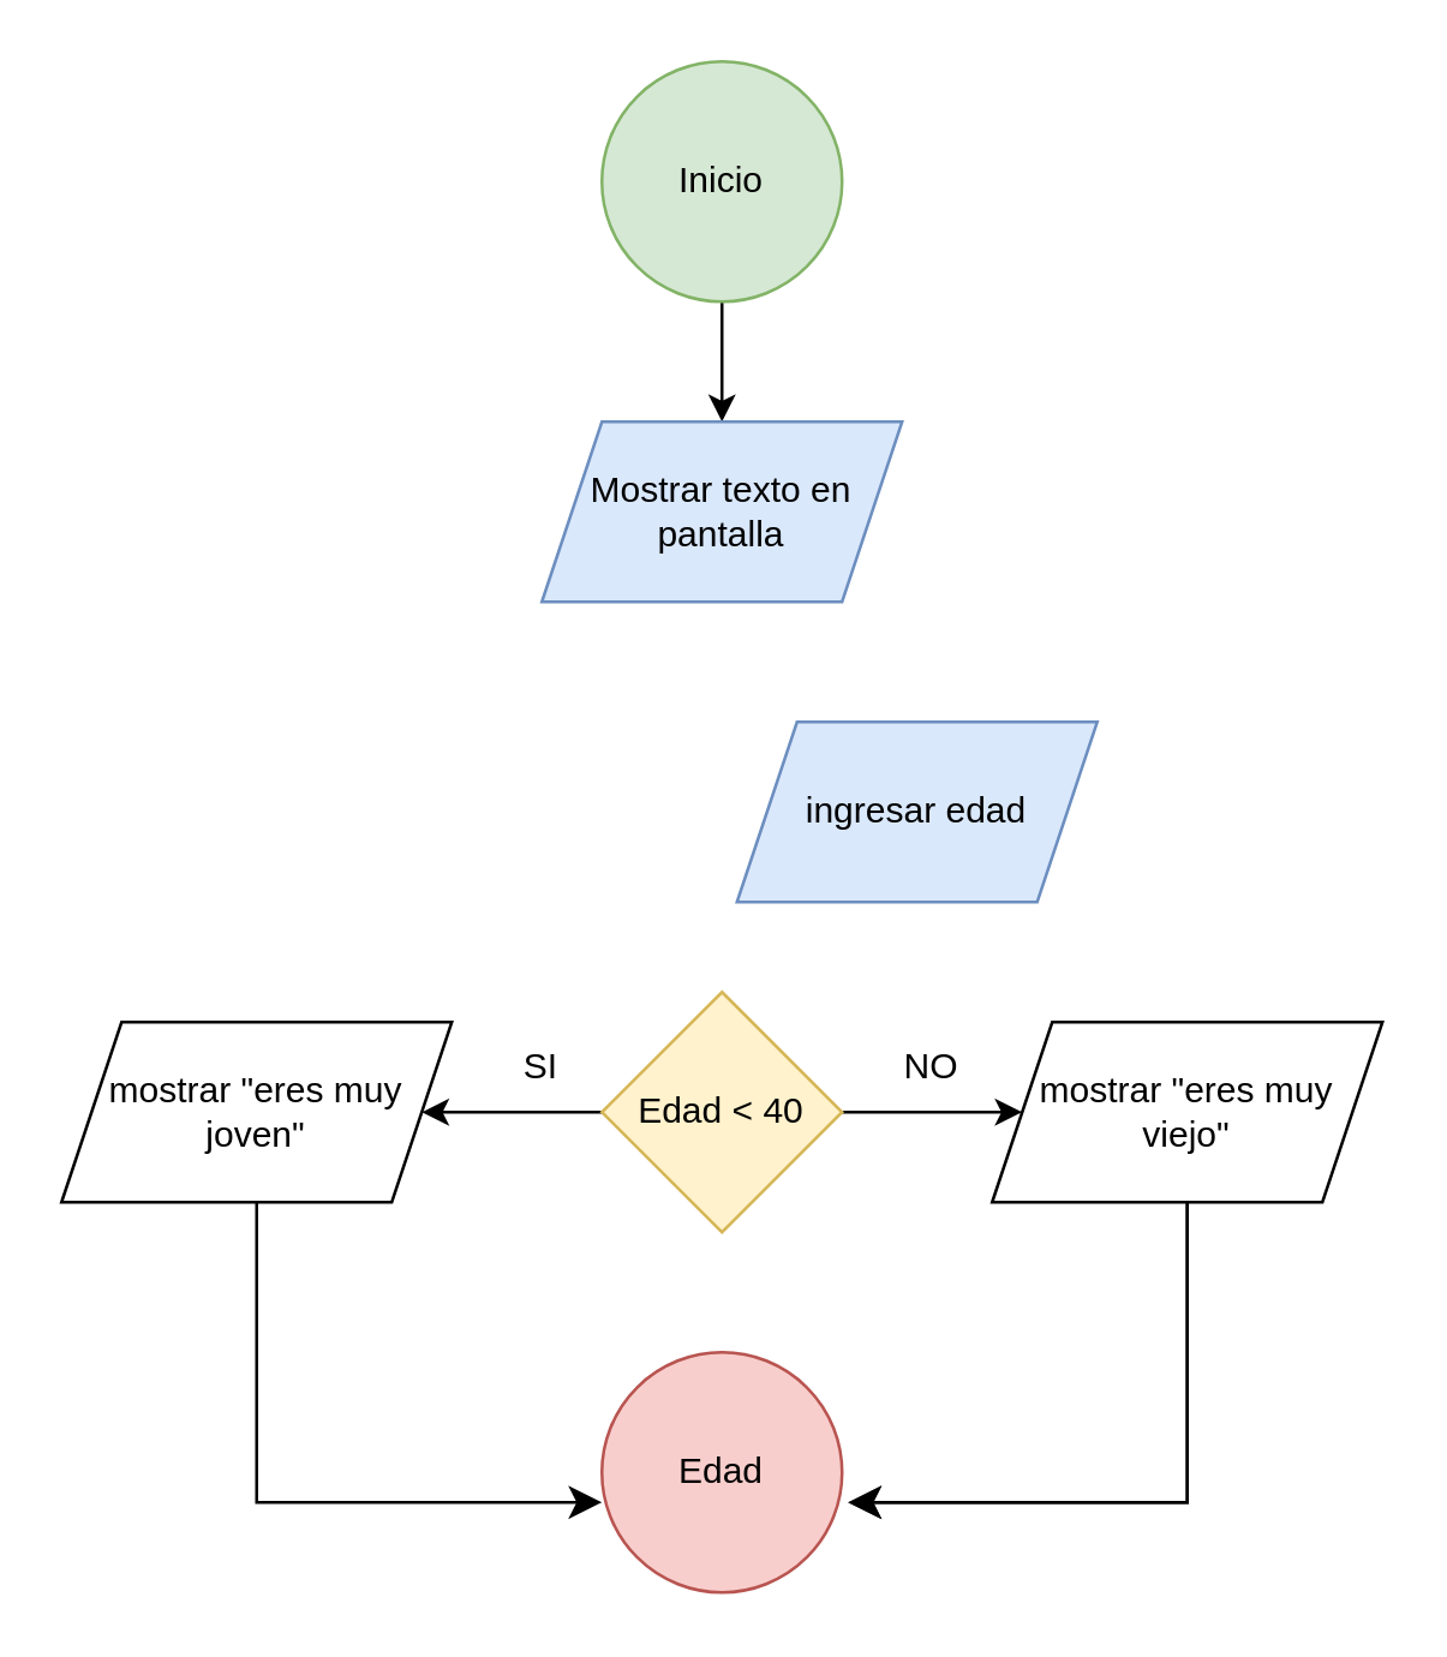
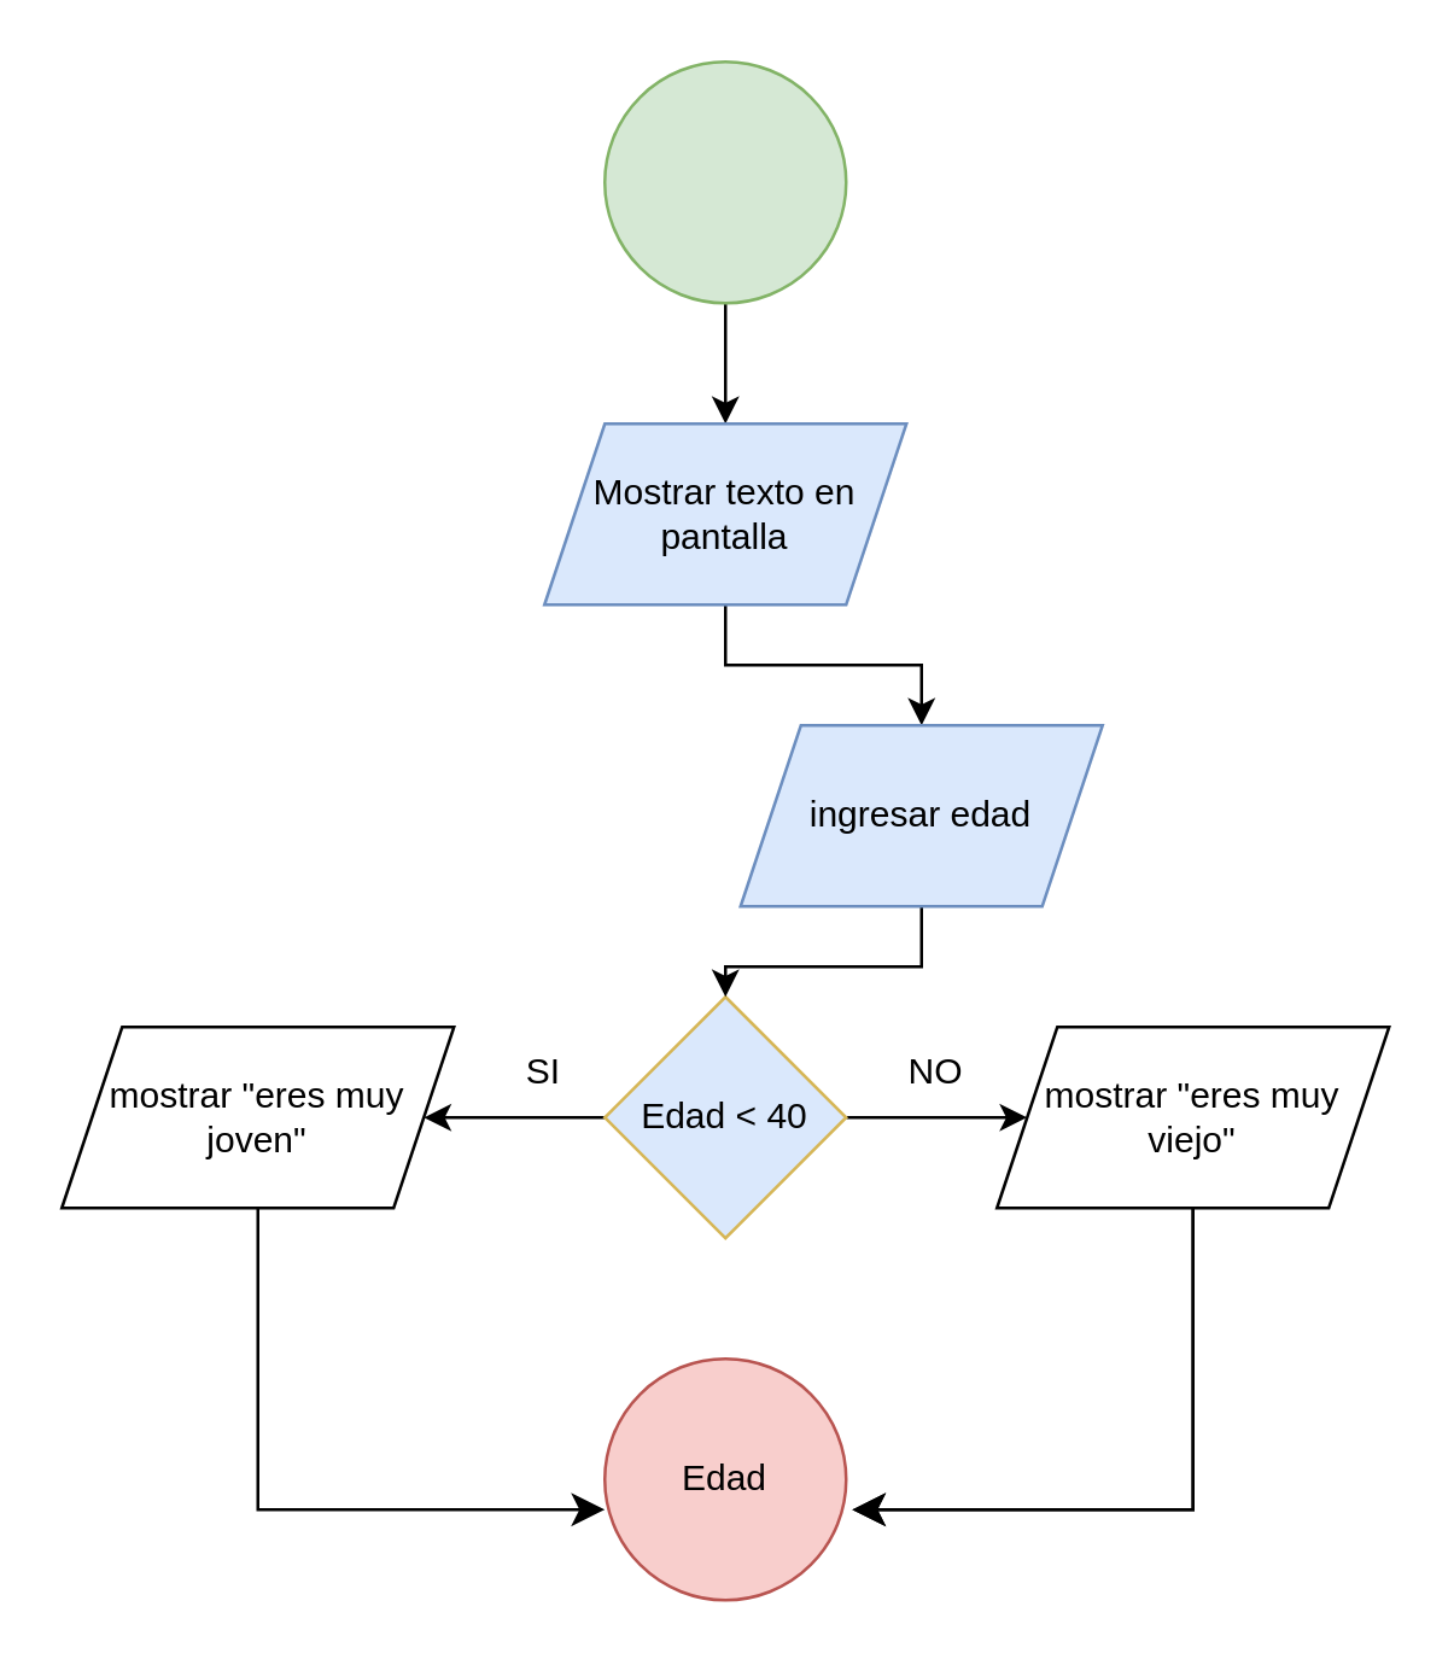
  <mxCell id="0" />
  <mxCell id="1" parent="0" />
  <mxCell id="2" value="" style="edgeStyle=orthogonalEdgeStyle;rounded=0;orthogonalLoop=1;jettySize=auto;html=1;" edge="1" parent="1" source="3" target="6"><mxGeometry relative="1" as="geometry" /></mxCell>
  <mxCell id="3" value="" style="ellipse;whiteSpace=wrap;html=1;aspect=fixed;fillColor=#d5e8d4;strokeColor=#82b366;" vertex="1" parent="1"><mxGeometry x="200" y="20" width="80" height="80" as="geometry" /></mxCell>
- <mxCell id="4" value="Inicio" style="text;html=1;strokeColor=none;fillColor=none;align=center;verticalAlign=middle;whiteSpace=wrap;rounded=0;" vertex="1" parent="1"><mxGeometry x="210" y="45" width="60" height="30" as="geometry" /></mxCell>
+ <mxCell id="5" value="" style="edgeStyle=orthogonalEdgeStyle;rounded=0;orthogonalLoop=1;jettySize=auto;html=1;" edge="1" parent="1" source="6" target="11"><mxGeometry relative="1" as="geometry" /></mxCell>
  <mxCell id="6" value="Mostrar texto en pantalla" style="shape=parallelogram;perimeter=parallelogramPerimeter;whiteSpace=wrap;html=1;fixedSize=1;fillColor=#dae8fc;strokeColor=#6c8ebf;" vertex="1" parent="1"><mxGeometry x="180" y="140" width="120" height="60" as="geometry" /></mxCell>
  <mxCell id="7" value="" style="edgeStyle=orthogonalEdgeStyle;rounded=0;orthogonalLoop=1;jettySize=auto;html=1;" edge="1" parent="1" source="9" target="13"><mxGeometry relative="1" as="geometry" /></mxCell>
  <mxCell id="8" value="" style="edgeStyle=orthogonalEdgeStyle;rounded=0;orthogonalLoop=1;jettySize=auto;html=1;" edge="1" parent="1" source="9" target="12"><mxGeometry relative="1" as="geometry" /></mxCell>
- <mxCell id="9" value="Edad &amp;lt; 40" style="rhombus;whiteSpace=wrap;html=1;fillColor=#fff2cc;strokeColor=#d6b656;" vertex="1" parent="1"><mxGeometry x="200" y="330" width="80" height="80" as="geometry" /></mxCell>
+ <mxCell id="9" value="Edad &amp;lt; 40" style="rhombus;whiteSpace=wrap;html=1;fillColor=#dae8fc;strokeColor=#d6b656;" vertex="1" parent="1"><mxGeometry x="200" y="330" width="80" height="80" as="geometry" /></mxCell>
+ <mxCell id="10" value="" style="edgeStyle=orthogonalEdgeStyle;rounded=0;orthogonalLoop=1;jettySize=auto;html=1;" edge="1" parent="1" source="11" target="9"><mxGeometry relative="1" as="geometry" /></mxCell>
  <mxCell id="11" value="ingresar edad" style="shape=parallelogram;perimeter=parallelogramPerimeter;whiteSpace=wrap;html=1;fixedSize=1;fillColor=#dae8fc;strokeColor=#6c8ebf;" vertex="1" parent="1"><mxGeometry x="245" y="240" width="120" height="60" as="geometry" /></mxCell>
  <mxCell id="12" value="mostrar &quot;eres muy joven&quot;" style="shape=parallelogram;perimeter=parallelogramPerimeter;whiteSpace=wrap;html=1;fixedSize=1;" vertex="1" parent="1"><mxGeometry x="20" y="340" width="130" height="60" as="geometry" /></mxCell>
  <mxCell id="13" value="mostrar &quot;eres muy viejo&quot;" style="shape=parallelogram;perimeter=parallelogramPerimeter;whiteSpace=wrap;html=1;fixedSize=1;" vertex="1" parent="1"><mxGeometry x="330" y="340" width="130" height="60" as="geometry" /></mxCell>
  <mxCell id="14" value="Edad" style="ellipse;whiteSpace=wrap;html=1;aspect=fixed;fillColor=#f8cecc;strokeColor=#b85450;" vertex="1" parent="1"><mxGeometry x="200" y="450" width="80" height="80" as="geometry" /></mxCell>
  <mxCell id="15" value="" style="edgeStyle=elbowEdgeStyle;elbow=vertical;endArrow=classic;html=1;curved=0;rounded=0;endSize=8;startSize=8;exitX=0.5;exitY=1;exitDx=0;exitDy=0;entryX=1.025;entryY=0.625;entryDx=0;entryDy=0;entryPerimeter=0;" edge="1" parent="1" source="13" target="14"><mxGeometry width="50" height="50" relative="1" as="geometry"><mxPoint x="400" y="450" as="sourcePoint" /><mxPoint x="280" y="490" as="targetPoint" /><Array as="points"><mxPoint x="340" y="500" /></Array></mxGeometry></mxCell>
  <mxCell id="16" value="" style="edgeStyle=elbowEdgeStyle;elbow=vertical;endArrow=classic;html=1;curved=0;rounded=0;endSize=8;startSize=8;exitX=0.5;exitY=1;exitDx=0;exitDy=0;entryX=1.025;entryY=0.625;entryDx=0;entryDy=0;entryPerimeter=0;" edge="1" parent="1"><mxGeometry width="50" height="50" relative="1" as="geometry"><mxPoint x="395" y="400" as="sourcePoint" /><mxPoint x="282" y="500" as="targetPoint" /><Array as="points"><mxPoint x="340" y="500" /></Array></mxGeometry></mxCell>
  <mxCell id="17" value="" style="edgeStyle=elbowEdgeStyle;elbow=vertical;endArrow=classic;html=1;curved=0;rounded=0;endSize=8;startSize=8;exitX=0.5;exitY=1;exitDx=0;exitDy=0;" edge="1" parent="1" source="12"><mxGeometry width="50" height="50" relative="1" as="geometry"><mxPoint x="90" y="460" as="sourcePoint" /><mxPoint x="200" y="500" as="targetPoint" /><Array as="points"><mxPoint x="140" y="500" /></Array></mxGeometry></mxCell>
  <mxCell id="18" value="SI" style="text;html=1;strokeColor=none;fillColor=none;align=center;verticalAlign=middle;whiteSpace=wrap;rounded=0;" vertex="1" parent="1"><mxGeometry x="150" y="340" width="60" height="30" as="geometry" /></mxCell>
  <mxCell id="19" value="NO" style="text;html=1;strokeColor=none;fillColor=none;align=center;verticalAlign=middle;whiteSpace=wrap;rounded=0;" vertex="1" parent="1"><mxGeometry x="280" y="340" width="60" height="30" as="geometry" /></mxCell>
